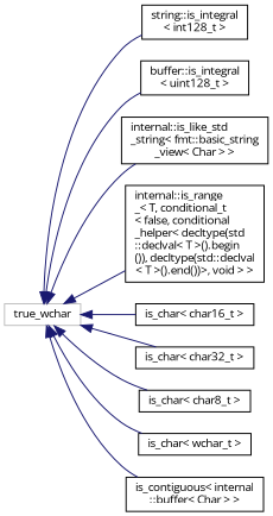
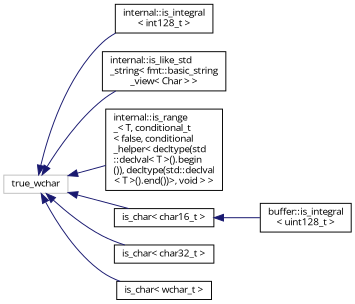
  digraph {
    fontname="Open Sans"
    rankdir=LR
    node [color=black fillcolor=white fontname="Open Sans" fontsize=10 shape=record style=filled]
    edge [color=midnightblue dir=back fontname="Open Sans" fontsize=10 labelfontname=Helvetica labelfontsize=10 style=solid]
    n1 [color=grey75 height=0.2 label=true_wchar width=0.4]
-   n2 [height=0.2 label="string::is_integral\l\< int128_t \>" width=0.4]
+   n2 [height=0.2 label="internal::is_integral\l\< int128_t \>" width=0.4]
    n3 [height=0.2 label="buffer::is_integral\l\< uint128_t \>" width=0.4]
    n4 [height=0.2 label="internal::is_like_std\l_string\< fmt::basic_string\l_view\< Char \> \>" width=0.4]
    n5 [height=0.2 label="internal::is_range\l_\< T, conditional_t\l\< false, conditional\l_helper\< decltype(std\l::declval\< T \>().begin\l()), decltype(std::declval\l\< T \>().end())\>, void \> \>" width=0.4]
    n6 [height=0.2 label="is_char\< char16_t \>" width=0.4]
    n7 [height=0.2 label="is_char\< char32_t \>" width=0.4]
-   n8 [height=0.2 label="is_char\< char8_t \>" width=0.4]
    n9 [height=0.2 label="is_char\< wchar_t \>" width=0.4]
-   n10 [height=0.2 label="is_contiguous\< internal\l::buffer\< Char \> \>" width=0.4]
    n1 -> n2
-   n1 -> n3
+   n6 -> n3
    n1 -> n4
    n1 -> n5
    n1 -> n6
    n1 -> n7
-   n1 -> n8
    n1 -> n9
-   n1 -> n10
  }
